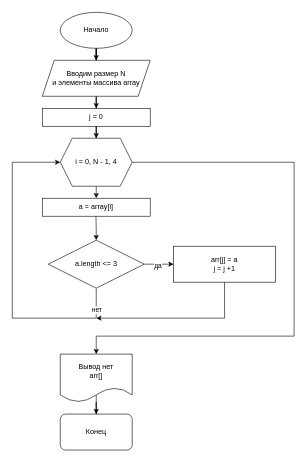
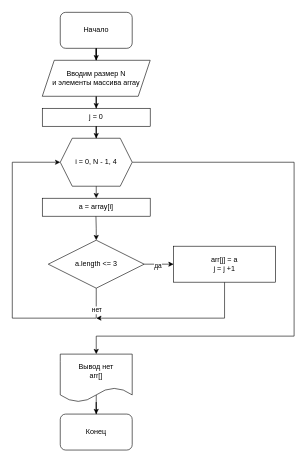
  <mxCell id="0" />
  <mxCell id="1" parent="0" />
  <mxCell id="2" value="" style="edgeStyle=orthogonalEdgeStyle;rounded=0;orthogonalLoop=1;jettySize=auto;html=1;exitX=0.5;exitY=1;exitDx=0;exitDy=0;" parent="1" edge="1" source="9"><mxGeometry relative="1" as="geometry"><mxPoint x="160" y="294" as="sourcePoint" /><mxPoint x="160" y="330" as="targetPoint" /></mxGeometry></mxCell>
  <mxCell id="3" value="" style="edgeStyle=orthogonalEdgeStyle;rounded=0;orthogonalLoop=1;jettySize=auto;html=1;" parent="1" source="19" edge="1"><mxGeometry relative="1" as="geometry"><mxPoint x="160" y="120" as="targetPoint" /></mxGeometry></mxCell>
- <mxCell id="4" value="Начало" style="ellipse;whiteSpace=wrap;html=1;" parent="1" vertex="1"><mxGeometry x="100" y="20" width="120" height="60" as="geometry" /></mxCell>
+ <mxCell id="4" value="Начало" style="rounded=1;whiteSpace=wrap;html=1;" parent="1" vertex="1"><mxGeometry x="100" y="20" width="120" height="60" as="geometry" /></mxCell>
  <mxCell id="5" value="Конец" style="rounded=1;whiteSpace=wrap;html=1;" parent="1" vertex="1"><mxGeometry x="100" y="690" width="120" height="60" as="geometry" /></mxCell>
  <mxCell id="6" value="" style="edgeStyle=orthogonalEdgeStyle;rounded=0;orthogonalLoop=1;jettySize=auto;html=1;" parent="1" edge="1"><mxGeometry relative="1" as="geometry"><mxPoint x="160" y="400" as="targetPoint" /><mxPoint x="159.5" y="360" as="sourcePoint" /></mxGeometry></mxCell>
  <mxCell id="7" value="" style="edgeStyle=orthogonalEdgeStyle;rounded=0;orthogonalLoop=1;jettySize=auto;html=1;" parent="1" source="8" edge="1"><mxGeometry relative="1" as="geometry"><mxPoint x="160" y="530" as="targetPoint" /><Array as="points"><mxPoint x="374" y="530" /><mxPoint x="160" y="530" /></Array></mxGeometry></mxCell>
  <mxCell id="8" value="&lt;font style=&quot;vertical-align: inherit;&quot;&gt;&lt;font style=&quot;vertical-align: inherit;&quot;&gt;arr[j] = a&lt;br style=&quot;border-color: var(--border-color);&quot;&gt;j = j +1&lt;br&gt;&lt;/font&gt;&lt;/font&gt;" style="rounded=0;whiteSpace=wrap;html=1;" parent="1" vertex="1"><mxGeometry x="289" y="410" width="170" height="60" as="geometry" /></mxCell>
  <mxCell id="9" value="&lt;font style=&quot;vertical-align: inherit;&quot;&gt;&lt;font style=&quot;vertical-align: inherit;&quot;&gt;&lt;font style=&quot;vertical-align: inherit;&quot;&gt;&lt;font style=&quot;vertical-align: inherit;&quot;&gt;&lt;font style=&quot;vertical-align: inherit;&quot;&gt;&lt;font style=&quot;vertical-align: inherit;&quot;&gt;&lt;font style=&quot;vertical-align: inherit;&quot;&gt;&lt;font style=&quot;vertical-align: inherit;&quot;&gt;&lt;font style=&quot;vertical-align: inherit;&quot;&gt;&lt;font style=&quot;vertical-align: inherit;&quot;&gt;&lt;font style=&quot;vertical-align: inherit;&quot;&gt;&lt;font style=&quot;vertical-align: inherit;&quot;&gt;&lt;font style=&quot;vertical-align: inherit;&quot;&gt;&lt;font style=&quot;vertical-align: inherit;&quot;&gt;&lt;font style=&quot;vertical-align: inherit;&quot;&gt;&lt;font style=&quot;vertical-align: inherit;&quot;&gt;&lt;font style=&quot;vertical-align: inherit;&quot;&gt;&lt;font style=&quot;vertical-align: inherit;&quot;&gt;j = 0&lt;/font&gt;&lt;/font&gt;&lt;/font&gt;&lt;/font&gt;&lt;/font&gt;&lt;/font&gt;&lt;/font&gt;&lt;/font&gt;&lt;/font&gt;&lt;/font&gt;&lt;/font&gt;&lt;/font&gt;&lt;br&gt;&lt;/font&gt;&lt;/font&gt;&lt;/font&gt;&lt;/font&gt;&lt;/font&gt;&lt;/font&gt;" style="rounded=0;whiteSpace=wrap;html=1;" parent="1" vertex="1"><mxGeometry x="70" y="180" width="180" height="30" as="geometry" /></mxCell>
  <mxCell id="10" value="" style="edgeStyle=orthogonalEdgeStyle;rounded=0;orthogonalLoop=1;jettySize=auto;html=1;exitX=0.5;exitY=0.838;exitDx=0;exitDy=0;exitPerimeter=0;" parent="1" source="11" target="5" edge="1"><mxGeometry relative="1" as="geometry" /></mxCell>
  <mxCell id="11" value="Вывод нет &lt;br&gt;arr[]" style="shape=document;whiteSpace=wrap;html=1;boundedLbl=1;" parent="1" vertex="1"><mxGeometry x="100" y="590" width="120" height="80" as="geometry" /></mxCell>
  <mxCell id="12" value="" style="edgeStyle=orthogonalEdgeStyle;rounded=0;orthogonalLoop=1;jettySize=auto;html=1;" parent="1" source="16" target="8" edge="1"><mxGeometry relative="1" as="geometry" /></mxCell>
  <mxCell id="13" value="&lt;font style=&quot;vertical-align: inherit;&quot;&gt;&lt;font style=&quot;vertical-align: inherit;&quot;&gt;&lt;font style=&quot;vertical-align: inherit;&quot;&gt;&lt;font style=&quot;vertical-align: inherit;&quot;&gt;да&lt;/font&gt;&lt;/font&gt;&lt;/font&gt;&lt;/font&gt;" style="edgeLabel;html=1;align=center;verticalAlign=middle;resizable=0;points=[];" parent="12" vertex="1" connectable="0"><mxGeometry x="-0.12" y="-2" relative="1" as="geometry"><mxPoint as="offset" /></mxGeometry></mxCell>
  <mxCell id="14" value="" style="edgeStyle=orthogonalEdgeStyle;rounded=0;orthogonalLoop=1;jettySize=auto;html=1;entryX=0;entryY=0.5;entryDx=0;entryDy=0;exitX=0.5;exitY=1;exitDx=0;exitDy=0;" edge="1" parent="1" source="16" target="22"><mxGeometry relative="1" as="geometry"><mxPoint x="180" y="510" as="sourcePoint" /><mxPoint x="100" y="550" as="targetPoint" /><Array as="points"><mxPoint x="160" y="530" /><mxPoint x="20" y="530" /><mxPoint x="20" y="270" /></Array></mxGeometry></mxCell>
  <mxCell id="15" value="нет" style="edgeLabel;html=1;align=center;verticalAlign=middle;resizable=0;points=[];" vertex="1" connectable="0" parent="14"><mxGeometry x="-0.865" relative="1" as="geometry"><mxPoint as="offset" /></mxGeometry></mxCell>
  <mxCell id="16" value="&lt;font style=&quot;vertical-align: inherit;&quot;&gt;&lt;font style=&quot;vertical-align: inherit;&quot;&gt;&lt;font style=&quot;vertical-align: inherit;&quot;&gt;&lt;font style=&quot;vertical-align: inherit;&quot;&gt;a.length &amp;lt;= 3&lt;/font&gt;&lt;/font&gt;&lt;/font&gt;&lt;/font&gt;" style="rhombus;whiteSpace=wrap;html=1;" parent="1" vertex="1"><mxGeometry x="80" y="400" width="160" height="80" as="geometry" /></mxCell>
  <mxCell id="17" value="" style="edgeStyle=orthogonalEdgeStyle;rounded=0;orthogonalLoop=1;jettySize=auto;html=1;" edge="1" parent="1" source="4" target="19"><mxGeometry relative="1" as="geometry"><mxPoint x="160" y="120" as="targetPoint" /><mxPoint x="160" y="80" as="sourcePoint" /></mxGeometry></mxCell>
  <mxCell id="18" value="" style="edgeStyle=orthogonalEdgeStyle;rounded=0;orthogonalLoop=1;jettySize=auto;html=1;" edge="1" parent="1" source="19" target="9"><mxGeometry relative="1" as="geometry" /></mxCell>
  <mxCell id="19" value="Вводим размер N&lt;br&gt;и элементы массива array" style="shape=parallelogram;perimeter=parallelogramPerimeter;whiteSpace=wrap;html=1;fixedSize=1;" vertex="1" parent="1"><mxGeometry x="70" y="100" width="180" height="60" as="geometry" /></mxCell>
  <mxCell id="20" style="edgeStyle=orthogonalEdgeStyle;rounded=0;orthogonalLoop=1;jettySize=auto;html=1;" edge="1" parent="1" source="22"><mxGeometry relative="1" as="geometry"><mxPoint x="160" y="230" as="targetPoint" /></mxGeometry></mxCell>
  <mxCell id="21" value="" style="edgeStyle=orthogonalEdgeStyle;rounded=0;orthogonalLoop=1;jettySize=auto;html=1;exitX=1;exitY=0.5;exitDx=0;exitDy=0;entryX=0.5;entryY=0;entryDx=0;entryDy=0;" edge="1" parent="1" source="22"><mxGeometry relative="1" as="geometry"><mxPoint x="160" y="590" as="targetPoint" /><Array as="points"><mxPoint x="490" y="270" /><mxPoint x="490" y="560" /><mxPoint x="160" y="560" /></Array></mxGeometry></mxCell>
  <mxCell id="22" value="i = 0, N - 1, 4" style="shape=hexagon;perimeter=hexagonPerimeter2;whiteSpace=wrap;html=1;fixedSize=1;" vertex="1" parent="1"><mxGeometry x="100" y="230" width="120" height="80" as="geometry" /></mxCell>
  <mxCell id="23" value="&lt;font style=&quot;vertical-align: inherit;&quot;&gt;&lt;font style=&quot;vertical-align: inherit;&quot;&gt;&lt;font style=&quot;vertical-align: inherit;&quot;&gt;&lt;font style=&quot;vertical-align: inherit;&quot;&gt;&lt;font style=&quot;vertical-align: inherit;&quot;&gt;&lt;font style=&quot;vertical-align: inherit;&quot;&gt;&lt;font style=&quot;vertical-align: inherit;&quot;&gt;&lt;font style=&quot;vertical-align: inherit;&quot;&gt;&lt;font style=&quot;vertical-align: inherit;&quot;&gt;&lt;font style=&quot;vertical-align: inherit;&quot;&gt;&lt;font style=&quot;vertical-align: inherit;&quot;&gt;&lt;font style=&quot;vertical-align: inherit;&quot;&gt;&lt;font style=&quot;vertical-align: inherit;&quot;&gt;&lt;font style=&quot;vertical-align: inherit;&quot;&gt;&lt;font style=&quot;vertical-align: inherit;&quot;&gt;&lt;font style=&quot;vertical-align: inherit;&quot;&gt;&lt;font style=&quot;vertical-align: inherit;&quot;&gt;&lt;font style=&quot;vertical-align: inherit;&quot;&gt;a = array[i]&lt;/font&gt;&lt;/font&gt;&lt;/font&gt;&lt;/font&gt;&lt;/font&gt;&lt;/font&gt;&lt;/font&gt;&lt;/font&gt;&lt;/font&gt;&lt;/font&gt;&lt;/font&gt;&lt;/font&gt;&lt;br&gt;&lt;/font&gt;&lt;/font&gt;&lt;/font&gt;&lt;/font&gt;&lt;/font&gt;&lt;/font&gt;" style="rounded=0;whiteSpace=wrap;html=1;" vertex="1" parent="1"><mxGeometry x="70" y="330" width="180" height="30" as="geometry" /></mxCell>
